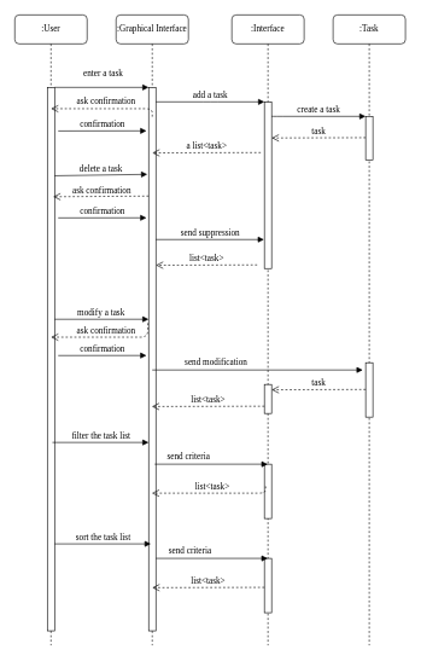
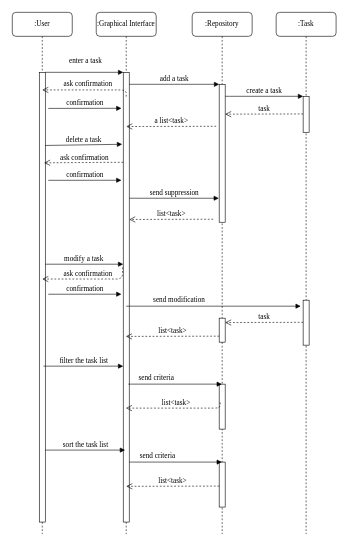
  <mxCell id="0" />
  <mxCell id="1" parent="0" />
  <mxCell id="2" value=":Graphical Interface" style="shape=umlLifeline;perimeter=lifelinePerimeter;whiteSpace=wrap;html=1;container=1;collapsible=0;recursiveResize=0;outlineConnect=0;rounded=1;shadow=0;comic=0;labelBackgroundColor=none;strokeWidth=1;fontFamily=Verdana;fontSize=12;align=center;movable=0;resizable=0;rotatable=0;deletable=0;editable=0;locked=1;connectable=0;" parent="1" vertex="1"><mxGeometry x="160" y="20" width="100" height="870" as="geometry" /></mxCell>
  <mxCell id="3" value="" style="html=1;points=[];perimeter=orthogonalPerimeter;rounded=0;shadow=0;comic=0;labelBackgroundColor=none;strokeWidth=1;fontFamily=Verdana;fontSize=12;align=center;" parent="2" vertex="1"><mxGeometry x="45" y="100" width="10" height="750" as="geometry" /></mxCell>
  <mxCell id="4" value="modify a task" style="html=1;verticalAlign=bottom;endArrow=block;labelBackgroundColor=none;fontFamily=Verdana;fontSize=12;" edge="1" parent="2"><mxGeometry relative="1" as="geometry"><mxPoint x="-87.5" y="420" as="sourcePoint" /><mxPoint x="45" y="420.0" as="targetPoint" /></mxGeometry></mxCell>
- <mxCell id="5" value=":Interface" style="shape=umlLifeline;perimeter=lifelinePerimeter;whiteSpace=wrap;html=1;container=1;collapsible=0;recursiveResize=0;outlineConnect=0;rounded=1;shadow=0;comic=0;labelBackgroundColor=none;strokeWidth=1;fontFamily=Verdana;fontSize=12;align=center;movable=0;resizable=0;rotatable=0;deletable=0;editable=0;locked=1;connectable=0;" parent="1" vertex="1"><mxGeometry x="320" y="20" width="100" height="870" as="geometry" /></mxCell>
+ <mxCell id="5" value=":Repository" style="shape=umlLifeline;perimeter=lifelinePerimeter;whiteSpace=wrap;html=1;container=1;collapsible=0;recursiveResize=0;outlineConnect=0;rounded=1;shadow=0;comic=0;labelBackgroundColor=none;strokeWidth=1;fontFamily=Verdana;fontSize=12;align=center;movable=0;resizable=0;rotatable=0;deletable=0;editable=0;locked=1;connectable=0;" parent="1" vertex="1"><mxGeometry x="320" y="20" width="100" height="870" as="geometry" /></mxCell>
  <mxCell id="6" value="" style="html=1;points=[];perimeter=orthogonalPerimeter;rounded=0;shadow=0;comic=0;labelBackgroundColor=none;strokeWidth=1;fontFamily=Verdana;fontSize=12;align=center;" parent="5" vertex="1"><mxGeometry x="45" y="120" width="10" height="230" as="geometry" /></mxCell>
  <mxCell id="7" style="edgeStyle=orthogonalEdgeStyle;rounded=0;orthogonalLoop=1;jettySize=auto;html=1;" edge="1" parent="5" source="8" target="5"><mxGeometry relative="1" as="geometry"><Array as="points"><mxPoint x="50" y="590" /><mxPoint x="50" y="590" /></Array></mxGeometry></mxCell>
  <mxCell id="8" value="" style="html=1;points=[];perimeter=orthogonalPerimeter;rounded=0;shadow=0;comic=0;labelBackgroundColor=none;strokeWidth=1;fontFamily=Verdana;fontSize=12;align=center;" vertex="1" parent="5"><mxGeometry x="45" y="510" width="10" height="40" as="geometry" /></mxCell>
  <mxCell id="9" value="" style="html=1;points=[];perimeter=orthogonalPerimeter;rounded=0;shadow=0;comic=0;labelBackgroundColor=none;strokeWidth=1;fontFamily=Verdana;fontSize=12;align=center;" vertex="1" parent="5"><mxGeometry x="45" y="750" width="10" height="75" as="geometry" /></mxCell>
  <mxCell id="10" value="" style="html=1;points=[];perimeter=orthogonalPerimeter;rounded=0;shadow=0;comic=0;labelBackgroundColor=none;strokeWidth=1;fontFamily=Verdana;fontSize=12;align=center;" vertex="1" parent="5"><mxGeometry x="45" y="620" width="10" height="75" as="geometry" /></mxCell>
  <mxCell id="11" value="list&amp;lt;task&amp;gt;" style="html=1;verticalAlign=bottom;endArrow=open;dashed=1;endSize=8;labelBackgroundColor=none;fontFamily=Verdana;fontSize=12;edgeStyle=elbowEdgeStyle;elbow=vertical;entryX=0.5;entryY=0.92;entryDx=0;entryDy=0;entryPerimeter=0;" edge="1" parent="5" target="3"><mxGeometry x="-0.004" relative="1" as="geometry"><mxPoint x="-100" y="790" as="targetPoint" /><Array as="points"><mxPoint x="-9" y="790.41" /><mxPoint x="21" y="790.41" /></Array><mxPoint x="45" y="790" as="sourcePoint" /><mxPoint as="offset" /></mxGeometry></mxCell>
  <mxCell id="12" value="list&amp;lt;task&amp;gt;" style="html=1;verticalAlign=bottom;endArrow=open;dashed=1;endSize=8;labelBackgroundColor=none;fontFamily=Verdana;fontSize=12;edgeStyle=elbowEdgeStyle;elbow=vertical;" edge="1" parent="5"><mxGeometry x="-0.004" relative="1" as="geometry"><mxPoint x="-105" y="345" as="targetPoint" /><Array as="points"><mxPoint x="-15" y="345.41" /><mxPoint x="15" y="345.41" /></Array><mxPoint x="35" y="345" as="sourcePoint" /><mxPoint as="offset" /></mxGeometry></mxCell>
  <mxCell id="13" value="list&amp;lt;task&amp;gt;" style="html=1;verticalAlign=bottom;endArrow=open;dashed=1;endSize=8;labelBackgroundColor=none;fontFamily=Verdana;fontSize=12;edgeStyle=elbowEdgeStyle;elbow=vertical;" edge="1" parent="5" target="2"><mxGeometry x="-0.004" relative="1" as="geometry"><mxPoint x="-95" y="540" as="targetPoint" /><Array as="points"><mxPoint x="-5" y="540.41" /><mxPoint x="25" y="540.41" /></Array><mxPoint x="45" y="540" as="sourcePoint" /><mxPoint as="offset" /></mxGeometry></mxCell>
  <mxCell id="14" value=":Task" style="shape=umlLifeline;perimeter=lifelinePerimeter;whiteSpace=wrap;html=1;container=1;collapsible=0;recursiveResize=0;outlineConnect=0;rounded=1;shadow=0;comic=0;labelBackgroundColor=none;strokeWidth=1;fontFamily=Verdana;fontSize=12;align=center;movable=0;resizable=0;rotatable=0;deletable=0;editable=0;locked=1;connectable=0;" parent="1" vertex="1"><mxGeometry x="460" y="20" width="100" height="870" as="geometry" /></mxCell>
  <mxCell id="15" value="task" style="html=1;verticalAlign=bottom;endArrow=open;dashed=1;endSize=8;labelBackgroundColor=none;fontFamily=Verdana;fontSize=12;edgeStyle=elbowEdgeStyle;elbow=vertical;" parent="14" edge="1"><mxGeometry x="-0.004" relative="1" as="geometry"><mxPoint x="-85" y="169.41" as="targetPoint" /><Array as="points"><mxPoint x="-15" y="169.82" /><mxPoint x="15" y="169.82" /></Array><mxPoint x="45" y="169.41" as="sourcePoint" /><mxPoint as="offset" /></mxGeometry></mxCell>
  <mxCell id="16" value="" style="html=1;points=[];perimeter=orthogonalPerimeter;rounded=0;shadow=0;comic=0;labelBackgroundColor=none;strokeWidth=1;fontFamily=Verdana;fontSize=12;align=center;" vertex="1" parent="14"><mxGeometry x="45" y="480" width="10" height="75" as="geometry" /></mxCell>
  <mxCell id="17" value="" style="html=1;points=[];perimeter=orthogonalPerimeter;rounded=0;shadow=0;comic=0;labelBackgroundColor=none;strokeWidth=1;fontFamily=Verdana;fontSize=12;align=center;" parent="14" vertex="1"><mxGeometry x="45" y="140" width="10" height="60" as="geometry" /></mxCell>
  <mxCell id="18" value="task" style="html=1;verticalAlign=bottom;endArrow=open;dashed=1;endSize=8;labelBackgroundColor=none;fontFamily=Verdana;fontSize=12;edgeStyle=elbowEdgeStyle;elbow=vertical;" edge="1" parent="14"><mxGeometry x="-0.004" relative="1" as="geometry"><mxPoint x="-85" y="516.91" as="targetPoint" /><Array as="points"><mxPoint x="-15" y="517.32" /><mxPoint x="15" y="517.32" /></Array><mxPoint x="45" y="516.91" as="sourcePoint" /><mxPoint as="offset" /></mxGeometry></mxCell>
  <mxCell id="19" value=":User" style="shape=umlLifeline;perimeter=lifelinePerimeter;whiteSpace=wrap;html=1;container=1;collapsible=0;recursiveResize=0;outlineConnect=0;rounded=1;shadow=0;comic=0;labelBackgroundColor=none;strokeWidth=1;fontFamily=Verdana;fontSize=12;align=center;movable=0;resizable=0;rotatable=0;deletable=0;editable=0;locked=1;connectable=0;" parent="1" vertex="1"><mxGeometry x="20" y="20" width="100" height="870" as="geometry" /></mxCell>
  <mxCell id="20" value="" style="html=1;points=[];perimeter=orthogonalPerimeter;rounded=0;shadow=0;comic=0;labelBackgroundColor=none;strokeWidth=1;fontFamily=Verdana;fontSize=12;align=center;" parent="19" vertex="1"><mxGeometry x="45" y="100" width="10" height="750" as="geometry" /></mxCell>
  <mxCell id="21" value="delete a task" style="html=1;verticalAlign=bottom;endArrow=block;labelBackgroundColor=none;fontFamily=Verdana;fontSize=12;entryX=-0.182;entryY=0.107;entryDx=0;entryDy=0;entryPerimeter=0;" parent="19" edge="1"><mxGeometry relative="1" as="geometry"><mxPoint x="55" y="221.98" as="sourcePoint" /><mxPoint x="183.18" y="220.005" as="targetPoint" /></mxGeometry></mxCell>
  <mxCell id="22" value="confirmation" style="html=1;verticalAlign=bottom;endArrow=block;entryX=-0.3;entryY=0.085;labelBackgroundColor=none;fontFamily=Verdana;fontSize=12;edgeStyle=elbowEdgeStyle;elbow=vertical;entryDx=0;entryDy=0;entryPerimeter=0;" edge="1" parent="19"><mxGeometry x="0.004" relative="1" as="geometry"><mxPoint x="60" y="160.18" as="sourcePoint" /><mxPoint x="182" y="160.08" as="targetPoint" /><mxPoint as="offset" /></mxGeometry></mxCell>
  <mxCell id="23" value="sort the task list" style="html=1;verticalAlign=bottom;endArrow=block;labelBackgroundColor=none;fontFamily=Verdana;fontSize=12;" edge="1" parent="19"><mxGeometry relative="1" as="geometry"><mxPoint x="55" y="730" as="sourcePoint" /><mxPoint x="188" y="730" as="targetPoint" /></mxGeometry></mxCell>
  <mxCell id="24" value="create a task" style="html=1;verticalAlign=bottom;endArrow=block;labelBackgroundColor=none;fontFamily=Verdana;fontSize=12;edgeStyle=elbowEdgeStyle;elbow=vertical;" parent="1" source="6" target="17" edge="1"><mxGeometry relative="1" as="geometry"><mxPoint x="430" y="160" as="sourcePoint" /><Array as="points"><mxPoint x="380" y="160" /></Array></mxGeometry></mxCell>
  <mxCell id="25" value="enter a task" style="html=1;verticalAlign=bottom;endArrow=block;entryX=0;entryY=0;labelBackgroundColor=none;fontFamily=Verdana;fontSize=12;edgeStyle=elbowEdgeStyle;elbow=vertical;" parent="1" source="20" target="3" edge="1"><mxGeometry x="0.03" y="10" relative="1" as="geometry"><mxPoint x="140" y="130" as="sourcePoint" /><mxPoint as="offset" /></mxGeometry></mxCell>
  <mxCell id="26" value="add a task" style="html=1;verticalAlign=bottom;endArrow=block;entryX=0;entryY=0;labelBackgroundColor=none;fontFamily=Verdana;fontSize=12;edgeStyle=elbowEdgeStyle;elbow=vertical;" parent="1" source="3" target="6" edge="1"><mxGeometry x="0.004" relative="1" as="geometry"><mxPoint x="290" y="140" as="sourcePoint" /><mxPoint as="offset" /></mxGeometry></mxCell>
  <mxCell id="27" value="send modification" style="html=1;verticalAlign=bottom;endArrow=block;labelBackgroundColor=none;fontFamily=Verdana;fontSize=12;exitX=1.347;exitY=0.323;exitDx=0;exitDy=0;exitPerimeter=0;" edge="1" parent="1"><mxGeometry x="-0.395" y="1" relative="1" as="geometry"><mxPoint x="210" y="510.005" as="sourcePoint" /><mxPoint x="501.03" y="510.005" as="targetPoint" /><mxPoint as="offset" /></mxGeometry></mxCell>
  <mxCell id="28" value="send criteria" style="html=1;verticalAlign=bottom;endArrow=block;labelBackgroundColor=none;fontFamily=Verdana;fontSize=12;exitX=1.347;exitY=0.323;exitDx=0;exitDy=0;exitPerimeter=0;" edge="1" parent="1"><mxGeometry x="-0.395" y="1" relative="1" as="geometry"><mxPoint x="213.47" y="640.005" as="sourcePoint" /><mxPoint x="369.5" y="640.005" as="targetPoint" /><mxPoint as="offset" /></mxGeometry></mxCell>
  <mxCell id="29" value="list&amp;lt;task&amp;gt;" style="html=1;verticalAlign=bottom;endArrow=open;dashed=1;endSize=8;labelBackgroundColor=none;fontFamily=Verdana;fontSize=12;edgeStyle=elbowEdgeStyle;elbow=vertical;exitX=0.171;exitY=0.407;exitDx=0;exitDy=0;exitPerimeter=0;" edge="1" parent="1" source="10" target="2"><mxGeometry x="-0.004" relative="1" as="geometry"><mxPoint x="230" y="490" as="targetPoint" /><Array as="points"><mxPoint x="290" y="680" /><mxPoint x="300" y="490.41" /><mxPoint x="330" y="490.41" /></Array><mxPoint x="360" y="490" as="sourcePoint" /><mxPoint as="offset" /></mxGeometry></mxCell>
  <mxCell id="30" value="ask confirmation" style="html=1;verticalAlign=bottom;endArrow=open;dashed=1;endSize=8;labelBackgroundColor=none;fontFamily=Verdana;fontSize=12;edgeStyle=elbowEdgeStyle;elbow=vertical;exitX=-0.065;exitY=0.418;exitDx=0;exitDy=0;exitPerimeter=0;" edge="1" parent="1"><mxGeometry x="-0.004" relative="1" as="geometry"><mxPoint x="70" y="464.3" as="targetPoint" /><Array as="points"><mxPoint x="140" y="464.71" /><mxPoint x="170" y="464.71" /></Array><mxPoint x="204" y="445.3" as="sourcePoint" /><mxPoint as="offset" /></mxGeometry></mxCell>
  <mxCell id="31" value="ask confirmation" style="html=1;verticalAlign=bottom;endArrow=open;dashed=1;endSize=8;labelBackgroundColor=none;fontFamily=Verdana;fontSize=12;edgeStyle=elbowEdgeStyle;elbow=vertical;exitX=0.5;exitY=0.054;exitDx=0;exitDy=0;exitPerimeter=0;" edge="1" parent="1" source="3"><mxGeometry x="-0.004" relative="1" as="geometry"><mxPoint x="70" y="149" as="targetPoint" /><Array as="points"><mxPoint x="140" y="149.41" /><mxPoint x="170" y="149.41" /></Array><mxPoint x="204" y="130" as="sourcePoint" /><mxPoint as="offset" /></mxGeometry></mxCell>
  <mxCell id="32" value="send criteria" style="html=1;verticalAlign=bottom;endArrow=block;labelBackgroundColor=none;fontFamily=Verdana;fontSize=12;exitX=1.347;exitY=0.323;exitDx=0;exitDy=0;exitPerimeter=0;" edge="1" parent="1"><mxGeometry x="-0.395" y="1" relative="1" as="geometry"><mxPoint x="215" y="770.005" as="sourcePoint" /><mxPoint x="369.5" y="770.005" as="targetPoint" /><mxPoint as="offset" /></mxGeometry></mxCell>
  <mxCell id="33" value="filter the task list" style="html=1;verticalAlign=bottom;endArrow=block;labelBackgroundColor=none;fontFamily=Verdana;fontSize=12;" edge="1" parent="1"><mxGeometry relative="1" as="geometry"><mxPoint x="72" y="610" as="sourcePoint" /><mxPoint x="205" y="610" as="targetPoint" /></mxGeometry></mxCell>
  <mxCell id="34" value="confirmation" style="html=1;verticalAlign=bottom;endArrow=block;entryX=-0.3;entryY=0.085;labelBackgroundColor=none;fontFamily=Verdana;fontSize=12;edgeStyle=elbowEdgeStyle;elbow=vertical;entryDx=0;entryDy=0;entryPerimeter=0;" edge="1" parent="1"><mxGeometry x="0.004" relative="1" as="geometry"><mxPoint x="80" y="490.1" as="sourcePoint" /><mxPoint x="202" y="490" as="targetPoint" /><mxPoint as="offset" /></mxGeometry></mxCell>
  <mxCell id="35" value="ask confirmation" style="html=1;verticalAlign=bottom;endArrow=open;dashed=1;endSize=8;labelBackgroundColor=none;fontFamily=Verdana;fontSize=12;edgeStyle=elbowEdgeStyle;elbow=vertical;exitX=-0.3;exitY=0.326;exitDx=0;exitDy=0;exitPerimeter=0;" edge="1" parent="1"><mxGeometry x="-0.004" relative="1" as="geometry"><mxPoint x="73" y="270.5" as="targetPoint" /><Array as="points"><mxPoint x="143" y="270.91" /><mxPoint x="173" y="270.91" /></Array><mxPoint x="205" y="270" as="sourcePoint" /><mxPoint as="offset" /></mxGeometry></mxCell>
  <mxCell id="36" value="confirmation" style="html=1;verticalAlign=bottom;endArrow=block;entryX=-0.3;entryY=0.085;labelBackgroundColor=none;fontFamily=Verdana;fontSize=12;edgeStyle=elbowEdgeStyle;elbow=vertical;entryDx=0;entryDy=0;entryPerimeter=0;" edge="1" parent="1"><mxGeometry x="0.004" relative="1" as="geometry"><mxPoint x="80" y="300.1" as="sourcePoint" /><mxPoint x="202" y="300" as="targetPoint" /><mxPoint as="offset" /></mxGeometry></mxCell>
  <mxCell id="37" value="send suppression" style="html=1;verticalAlign=bottom;endArrow=block;labelBackgroundColor=none;fontFamily=Verdana;fontSize=12;" edge="1" parent="1"><mxGeometry x="0.007" relative="1" as="geometry"><mxPoint x="215" y="330" as="sourcePoint" /><mxPoint x="364.5" y="330" as="targetPoint" /><mxPoint as="offset" /></mxGeometry></mxCell>
  <mxCell id="38" value="a list&amp;lt;task&amp;gt;" style="html=1;verticalAlign=bottom;endArrow=open;dashed=1;endSize=8;labelBackgroundColor=none;fontFamily=Verdana;fontSize=12;edgeStyle=elbowEdgeStyle;elbow=vertical;entryX=0.5;entryY=0.12;entryDx=0;entryDy=0;entryPerimeter=0;" edge="1" parent="1" target="3"><mxGeometry x="-0.004" relative="1" as="geometry"><mxPoint x="220" y="210" as="targetPoint" /><Array as="points"><mxPoint x="310" y="210.41" /><mxPoint x="340" y="210.41" /></Array><mxPoint x="360" y="210" as="sourcePoint" /><mxPoint as="offset" /></mxGeometry></mxCell>
